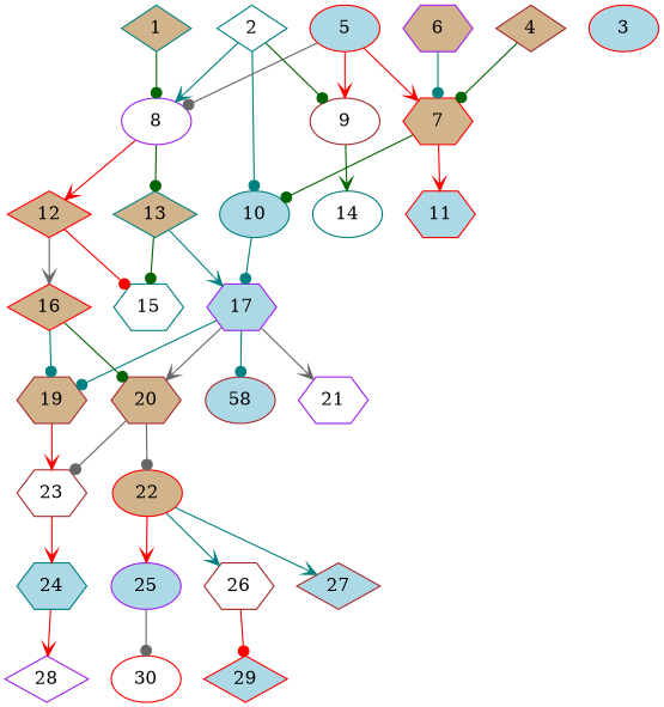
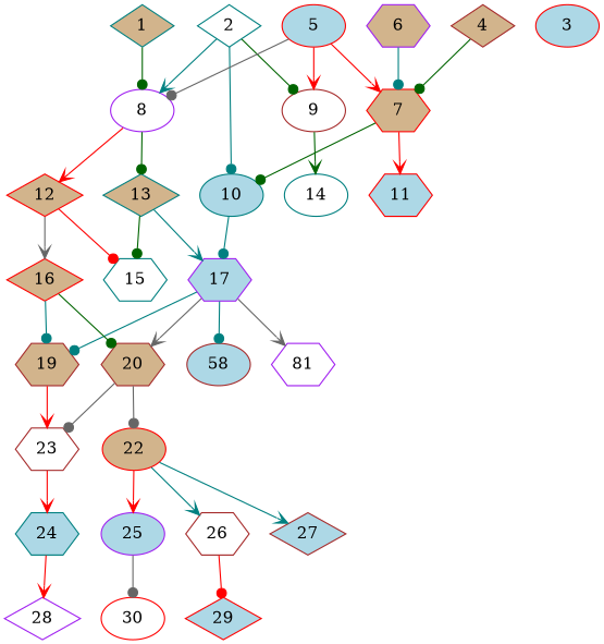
  digraph {
    node [alpha=0.05 color=red compute_size=549755813888 fillcolor=tan result_size=0 shape=hexagon style=filled]
    edge [arrowhead=dot color=red]
    1 [alpha=0.18 color=teal compute_size=44732825600 ram=7379840 result_size=1024 shape=diamond trans_size=88778]
    8 [alpha=0.16 color=purple compute_size=588873728 fillcolor=white ram=24474368 result_size=70656 shape=ellipse trans_size=174870]
    12 [alpha=0.15 ram=30536336 result_size=91136 shape=diamond trans_size=861399]
    13 [alpha=0.17 color=teal ram=36808976 result_size=91136 shape=diamond trans_size=444750]
    10 [color=teal compute_size=30866770933 fillcolor=lightblue ram=41496032 result_size=29696 shape=ellipse trans_size=292227]
    17 [alpha=0.08 color=purple compute_size=8589934592 fillcolor=lightblue ram=48362672 result_size=70656 trans_size=965713]
    15 [alpha=0.13 color=teal compute_size=8589934592 fillcolor=white ram=21510704 trans_size=857531]
    16 [alpha=0.09 compute_size=3612303360 ram=44146064 result_size=29696 shape=diamond trans_size=986429]
    2 [alpha=0.03 color=teal compute_size=8197701632 fillcolor=white ram=30130832 result_size=74752 shape=diamond trans_size=804239]
    9 [alpha=0.03 color=brown compute_size=1073741824000 fillcolor=white ram=17667920 result_size=1024 shape=ellipse trans_size=4509]
    14 [alpha=0.12 color=teal compute_size=28991029248 fillcolor=white ram=45015680 shape=ellipse trans_size=481834]
    3 [alpha=0.01 compute_size=8589934592 fillcolor=lightblue ram=32760272 shape=ellipse trans_size=417097]
    4 [alpha=0.06 color=brown ram=2981072 result_size=91136 shape=diamond trans_size=89322]
    7 [alpha=0.06 compute_size=7431127040 ram=21982736 result_size=74752 trans_size=784035]
    11 [alpha=0.13 compute_size=1307967488 fillcolor=lightblue ram=2437760 trans_size=285546]
    5 [alpha=0.17 compute_size=520354791424 fillcolor=lightblue ram=41625920 result_size=91136 shape=ellipse trans_size=344784]
    6 [alpha=0.13 color=purple compute_size=8589934592 ram=13463984 result_size=70656 trans_size=560797]
    19 [alpha=0.20 color=brown compute_size=57445711872 ram=39582560 result_size=74752 trans_size=176309]
    20 [alpha=0.16 color=brown compute_size=68719476736 ram=44925392 result_size=74752 trans_size=71803]
    n20 [alpha=0.10 color=brown compute_size=1073741824000 fillcolor=lightblue label=58 ram=1371728 shape=ellipse trans_size=994229]
-   21 [alpha=0.17 color=purple compute_size=231928233984 fillcolor=white ram=39649088 trans_size=1004843]
+   21 [alpha=0.17 color=purple compute_size=231928233984 fillcolor=white ram=39649088 trans_size=1004843 label=81]
    23 [alpha=0.08 color=brown compute_size=2367881216 fillcolor=white ram=6478544 result_size=74752 trans_size=223047]
    22 [alpha=0.13 compute_size=32074519400 ram=35248736 result_size=29696 shape=ellipse trans_size=48114]
    24 [color=teal compute_size=3029630976 fillcolor=lightblue ram=34222304 result_size=74752 trans_size=1028819]
    25 [alpha=0.19 color=purple compute_size=382755081911 fillcolor=lightblue ram=50779856 result_size=13312 shape=ellipse trans_size=386407]
    26 [alpha=0.03 color=brown compute_size=12572876800 fillcolor=white ram=32820464 result_size=1024 trans_size=652995]
    27 [alpha=0.16 color=brown compute_size=28991029248 fillcolor=lightblue ram=22240928 shape=diamond trans_size=266045]
    28 [alpha=0.03 color=purple fillcolor=white ram=28825616 shape=diamond trans_size=423171]
    30 [compute_size=134217728000 fillcolor=white ram=15024224 shape=ellipse trans_size=416042]
    29 [compute_size=7696691200 fillcolor=lightblue ram=14289248 shape=diamond trans_size=749604]
    1 -> 8 [color=darkgreen]
    8 -> 12 [arrowhead=vee]
    8 -> 13 [color=darkgreen]
    12 -> 15
    12 -> 16 [arrowhead=vee color=gray40]
    13 -> 17 [arrowhead=vee color=teal]
    13 -> 15 [color=darkgreen]
    10 -> 17 [color=teal]
    17 -> 19 [color=teal]
    17 -> 20 [arrowhead=vee color=gray40]
    17 -> n20 [color=teal]
    17 -> 21 [arrowhead=vee color=gray40]
    16 -> 19 [color=teal]
    16 -> 20 [color=darkgreen]
    2 -> 8 [arrowhead=vee color=teal]
    2 -> 10 [color=teal]
    2 -> 9 [color=darkgreen]
    9 -> 14 [arrowhead=vee color=darkgreen]
    4 -> 7 [color=darkgreen]
    7 -> 10 [color=darkgreen]
    7 -> 11 [arrowhead=vee]
    5 -> 8 [color=gray40]
    5 -> 9 [arrowhead=vee]
    5 -> 7 [arrowhead=vee]
    6 -> 7 [color=teal]
    19 -> 23 [arrowhead=vee]
    20 -> 23 [color=gray40]
    20 -> 22 [color=gray40]
    23 -> 24 [arrowhead=vee]
    22 -> 25 [arrowhead=vee]
    22 -> 26 [arrowhead=vee color=teal]
    22 -> 27 [arrowhead=vee color=teal]
    24 -> 28 [arrowhead=vee]
    25 -> 30 [color=gray40]
    26 -> 29
  }
